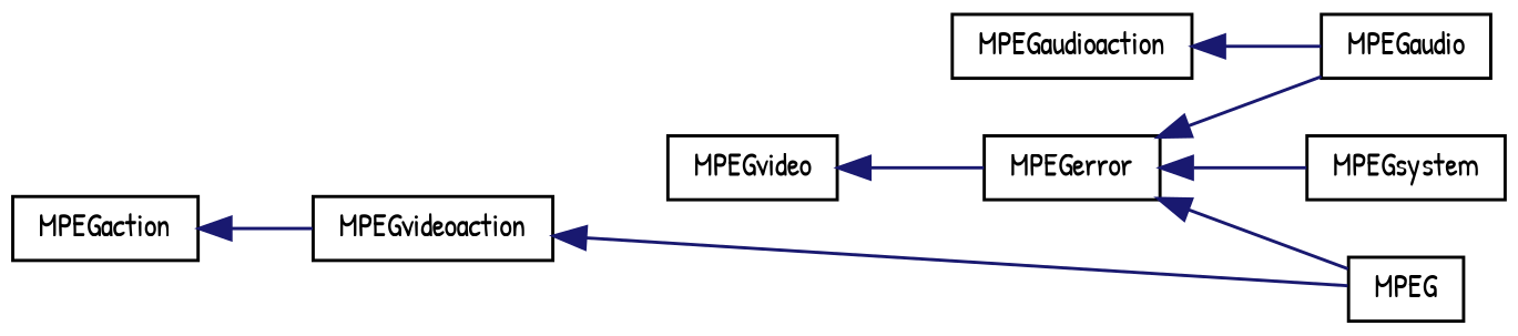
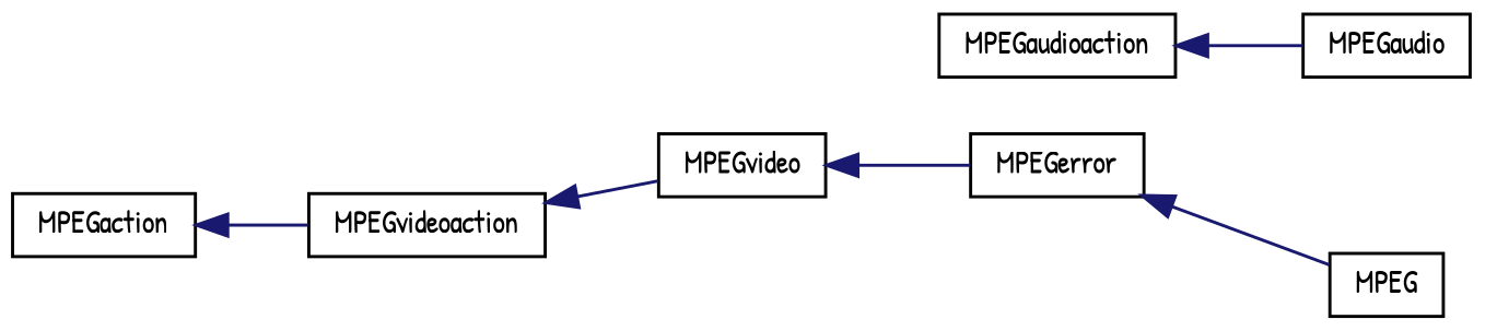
  digraph {
    fontname="Patrick Hand"
    rankdir=LR
    node [color=black fillcolor=white fontname="Patrick Hand" fontsize=10 shape=record style=filled]
    edge [color=midnightblue dir=back fontname="Patrick Hand" fontsize=10 labelfontname=Helvetica labelfontsize=10 style=solid]
    n1 [height=0.2 label=MPEGaction width=0.4]
    n2 [height=0.2 label=MPEGvideoaction width=0.4]
    n3 [height=0.2 label=MPEGaudioaction width=0.4]
    n4 [height=0.2 label=MPEGaudio width=0.4]
    n5 [height=0.2 label=MPEGvideo width=0.4]
    n6 [height=0.2 label=MPEGerror width=0.4]
    n7 [height=0.2 label=MPEG width=0.4]
-   n8 [height=0.2 label=MPEGsystem width=0.4]
    n1 -> n2
-   n2 -> n7
+   n2 -> n5
    n3 -> n4
    n5 -> n6
-   n6 -> n4
    n6 -> n7
-   n6 -> n8
  }
